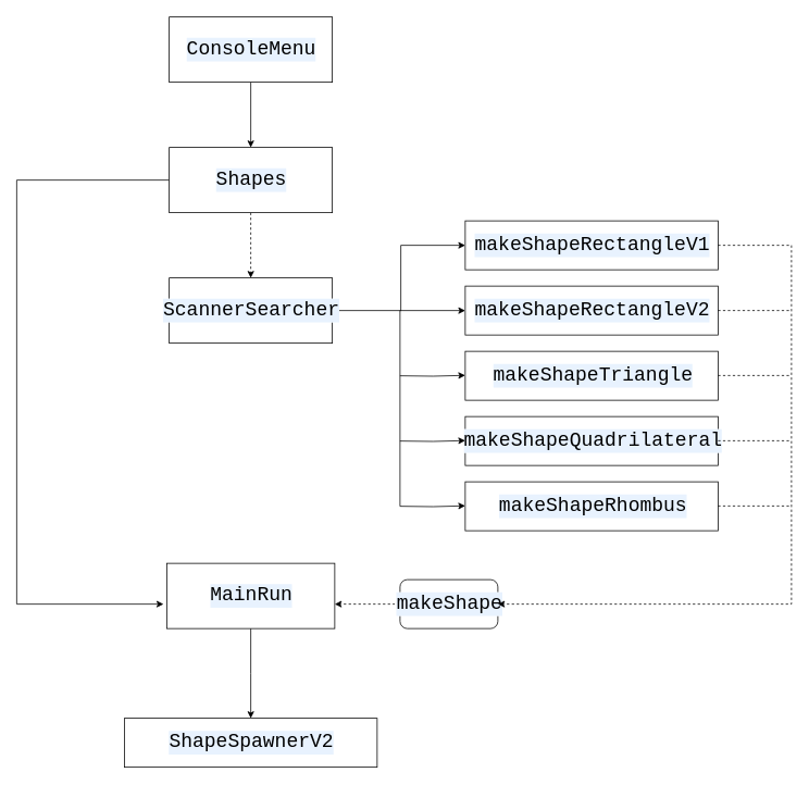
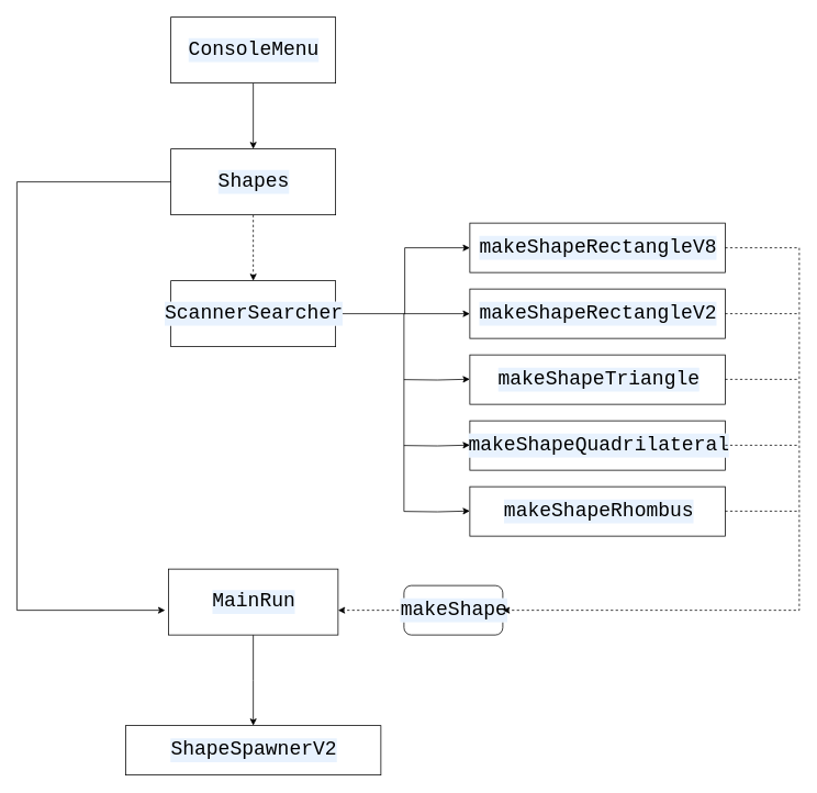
  <mxCell id="0" />
  <mxCell id="1" parent="0" />
  <mxCell id="2" value="" style="edgeStyle=orthogonalEdgeStyle;rounded=0;orthogonalLoop=1;jettySize=auto;html=1;" edge="1" parent="1" source="3" target="6"><mxGeometry relative="1" as="geometry" /></mxCell>
  <mxCell id="3" value="&lt;div style=&quot;background-color:#ffffff;padding:0px 0px 0px 2px;&quot;&gt;&lt;div style=&quot;font-family: &amp;quot;Courier New&amp;quot;; font-size: 18pt;&quot;&gt;&lt;p style=&quot;background-color:#e8f2fe;margin:0;&quot;&gt;ConsoleMenu&lt;/p&gt;&lt;/div&gt;&lt;/div&gt;" style="rounded=0;whiteSpace=wrap;html=1;" vertex="1" parent="1"><mxGeometry x="207" y="20" width="200" height="80" as="geometry" /></mxCell>
  <mxCell id="4" value="" style="edgeStyle=orthogonalEdgeStyle;rounded=0;orthogonalLoop=1;jettySize=auto;html=1;dashed=1;" edge="1" parent="1" source="6" target="9"><mxGeometry relative="1" as="geometry" /></mxCell>
  <mxCell id="5" value="" style="edgeStyle=orthogonalEdgeStyle;rounded=0;orthogonalLoop=1;jettySize=auto;html=1;" edge="1" parent="1" source="6"><mxGeometry relative="1" as="geometry"><mxPoint x="200" y="740" as="targetPoint" /><Array as="points"><mxPoint x="20" y="220" /></Array></mxGeometry></mxCell>
  <mxCell id="6" value="&lt;div style=&quot;background-color:#ffffff;padding:0px 0px 0px 2px;&quot;&gt;&lt;div style=&quot;font-family: &amp;quot;Courier New&amp;quot;; font-size: 18pt;&quot;&gt;&lt;p style=&quot;background-color:#e8f2fe;margin:0;&quot;&gt;Shapes&lt;/p&gt;&lt;/div&gt;&lt;/div&gt;" style="rounded=0;whiteSpace=wrap;html=1;" vertex="1" parent="1"><mxGeometry x="207" y="180" width="200" height="80" as="geometry" /></mxCell>
  <mxCell id="7" value="" style="edgeStyle=orthogonalEdgeStyle;rounded=0;orthogonalLoop=1;jettySize=auto;html=1;" edge="1" parent="1" target="14"><mxGeometry relative="1" as="geometry"><mxPoint x="490" y="620" as="sourcePoint" /><mxPoint x="490" y="310" as="targetPoint" /><Array as="points"><mxPoint x="491" y="380" /><mxPoint x="491" y="300" /></Array></mxGeometry></mxCell>
  <mxCell id="8" value="" style="edgeStyle=orthogonalEdgeStyle;rounded=0;orthogonalLoop=1;jettySize=auto;html=1;entryX=0;entryY=0.5;entryDx=0;entryDy=0;exitX=1;exitY=0.5;exitDx=0;exitDy=0;" edge="1" parent="1" source="9" target="15"><mxGeometry relative="1" as="geometry"><mxPoint x="490" y="380" as="sourcePoint" /><mxPoint x="547" y="380" as="targetPoint" /></mxGeometry></mxCell>
  <mxCell id="9" value="&lt;div style=&quot;background-color:#ffffff;padding:0px 0px 0px 2px;&quot;&gt;&lt;div style=&quot;font-family: &amp;quot;Courier New&amp;quot;; font-size: 18pt;&quot;&gt;&lt;p style=&quot;background-color:#e8f2fe;margin:0;&quot;&gt;ScannerSearcher&lt;/p&gt;&lt;/div&gt;&lt;/div&gt;" style="rounded=0;whiteSpace=wrap;html=1;" vertex="1" parent="1"><mxGeometry x="207" y="340" width="200" height="80" as="geometry" /></mxCell>
  <mxCell id="10" value="" style="edgeStyle=orthogonalEdgeStyle;rounded=0;orthogonalLoop=1;jettySize=auto;html=1;dashed=1;entryX=1;entryY=0.625;entryDx=0;entryDy=0;entryPerimeter=0;" edge="1" parent="1" source="11" target="13"><mxGeometry relative="1" as="geometry"><mxPoint x="420" y="740" as="targetPoint" /></mxGeometry></mxCell>
  <mxCell id="11" value="&lt;div style=&quot;background-color:#ffffff;padding:0px 0px 0px 2px;&quot;&gt;&lt;div style=&quot;font-family: &amp;quot;Courier New&amp;quot;; font-size: 18pt;&quot;&gt;&lt;p style=&quot;background-color:#e8f2fe;margin:0;&quot;&gt;makeShape&lt;/p&gt;&lt;/div&gt;&lt;/div&gt;" style="rounded=1;whiteSpace=wrap;html=1;" vertex="1" parent="1"><mxGeometry x="490" y="710" width="120" height="60" as="geometry" /></mxCell>
  <mxCell id="12" value="" style="edgeStyle=orthogonalEdgeStyle;rounded=0;orthogonalLoop=1;jettySize=auto;html=1;" edge="1" parent="1" source="13"><mxGeometry relative="1" as="geometry"><mxPoint x="307" y="880" as="targetPoint" /></mxGeometry></mxCell>
  <mxCell id="13" value="&lt;div style=&quot;background-color:#ffffff;padding:0px 0px 0px 2px;&quot;&gt;&lt;div style=&quot;font-family: &amp;quot;Courier New&amp;quot;; font-size: 18pt;&quot;&gt;&lt;p style=&quot;background-color:#e8f2fe;margin:0;&quot;&gt;MainRun&lt;/p&gt;&lt;/div&gt;&lt;/div&gt;" style="rounded=0;whiteSpace=wrap;html=1;" vertex="1" parent="1"><mxGeometry x="204" y="690" width="206" height="80" as="geometry" /></mxCell>
- <mxCell id="14" value="&lt;div style=&quot;background-color:#ffffff;padding:0px 0px 0px 2px;&quot;&gt;&lt;div style=&quot;font-family: &amp;quot;Courier New&amp;quot;; font-size: 18pt;&quot;&gt;&lt;p style=&quot;background-color:#e8f2fe;margin:0;&quot;&gt;makeShapeRectangleV1&lt;/p&gt;&lt;/div&gt;&lt;/div&gt;" style="rounded=0;whiteSpace=wrap;html=1;" vertex="1" parent="1"><mxGeometry x="570" y="270" width="310" height="60" as="geometry" /></mxCell>
+ <mxCell id="14" value="&lt;div style=&quot;background-color:#ffffff;padding:0px 0px 0px 2px;&quot;&gt;&lt;div style=&quot;font-family: &amp;quot;Courier New&amp;quot;; font-size: 18pt;&quot;&gt;&lt;p style=&quot;background-color:#e8f2fe;margin:0;&quot;&gt;makeShapeRectangleV8&lt;/p&gt;&lt;/div&gt;&lt;/div&gt;" style="rounded=0;whiteSpace=wrap;html=1;" vertex="1" parent="1"><mxGeometry x="570" y="270" width="310" height="60" as="geometry" /></mxCell>
  <mxCell id="15" value="&lt;div style=&quot;background-color:#ffffff;padding:0px 0px 0px 2px;&quot;&gt;&lt;div style=&quot;font-family: &amp;quot;Courier New&amp;quot;; font-size: 18pt;&quot;&gt;&lt;p style=&quot;background-color:#e8f2fe;margin:0;&quot;&gt;makeShapeRectangleV2&lt;/p&gt;&lt;/div&gt;&lt;/div&gt;" style="rounded=0;whiteSpace=wrap;html=1;" vertex="1" parent="1"><mxGeometry x="570" y="350" width="310" height="60" as="geometry" /></mxCell>
  <mxCell id="16" value="&lt;div style=&quot;background-color:#ffffff;padding:0px 0px 0px 2px;&quot;&gt;&lt;div style=&quot;font-family: &amp;quot;Courier New&amp;quot;; font-size: 18pt;&quot;&gt;&lt;div style=&quot;padding: 0px 0px 0px 2px;&quot;&gt;&lt;div style=&quot;font-size: 18pt;&quot;&gt;&lt;p style=&quot;background-color:#e8f2fe;margin:0;&quot;&gt;makeShapeTriangle&lt;/p&gt;&lt;/div&gt;&lt;/div&gt;&lt;/div&gt;&lt;/div&gt;" style="rounded=0;whiteSpace=wrap;html=1;" vertex="1" parent="1"><mxGeometry x="570" y="430" width="310" height="60" as="geometry" /></mxCell>
  <mxCell id="17" value="&lt;div style=&quot;background-color:#ffffff;padding:0px 0px 0px 2px;&quot;&gt;&lt;div style=&quot;font-family: &amp;quot;Courier New&amp;quot;; font-size: 18pt;&quot;&gt;&lt;div style=&quot;padding: 0px 0px 0px 2px;&quot;&gt;&lt;div style=&quot;font-size: 18pt;&quot;&gt;&lt;p style=&quot;background-color:#e8f2fe;margin:0;&quot;&gt;makeShapeQuadrilateral&lt;/p&gt;&lt;/div&gt;&lt;/div&gt;&lt;/div&gt;&lt;/div&gt;" style="rounded=0;whiteSpace=wrap;html=1;" vertex="1" parent="1"><mxGeometry x="570" y="510" width="310" height="60" as="geometry" /></mxCell>
  <mxCell id="18" value="&lt;div style=&quot;background-color:#ffffff;padding:0px 0px 0px 2px;&quot;&gt;&lt;div style=&quot;font-family: &amp;quot;Courier New&amp;quot;; font-size: 18pt;&quot;&gt;&lt;div style=&quot;padding: 0px 0px 0px 2px;&quot;&gt;&lt;div style=&quot;font-size: 18pt;&quot;&gt;&lt;p style=&quot;background-color:#e8f2fe;margin:0;&quot;&gt;makeShapeRhombus&lt;/p&gt;&lt;/div&gt;&lt;/div&gt;&lt;/div&gt;&lt;/div&gt;" style="rounded=0;whiteSpace=wrap;html=1;" vertex="1" parent="1"><mxGeometry x="570" y="590" width="310" height="60" as="geometry" /></mxCell>
  <mxCell id="19" value="" style="edgeStyle=orthogonalEdgeStyle;rounded=0;orthogonalLoop=1;jettySize=auto;html=1;entryX=0;entryY=0.5;entryDx=0;entryDy=0;" edge="1" parent="1"><mxGeometry relative="1" as="geometry"><mxPoint x="490" y="460" as="sourcePoint" /><mxPoint x="570" y="459.5" as="targetPoint" /></mxGeometry></mxCell>
  <mxCell id="20" value="" style="edgeStyle=orthogonalEdgeStyle;rounded=0;orthogonalLoop=1;jettySize=auto;html=1;entryX=0;entryY=0.5;entryDx=0;entryDy=0;" edge="1" parent="1"><mxGeometry relative="1" as="geometry"><mxPoint x="490" y="540" as="sourcePoint" /><mxPoint x="570" y="539.5" as="targetPoint" /></mxGeometry></mxCell>
  <mxCell id="21" value="" style="edgeStyle=orthogonalEdgeStyle;rounded=0;orthogonalLoop=1;jettySize=auto;html=1;entryX=0;entryY=0.5;entryDx=0;entryDy=0;" edge="1" parent="1"><mxGeometry relative="1" as="geometry"><mxPoint x="490" y="620" as="sourcePoint" /><mxPoint x="570" y="619.5" as="targetPoint" /></mxGeometry></mxCell>
  <mxCell id="22" value="" style="edgeStyle=orthogonalEdgeStyle;rounded=0;orthogonalLoop=1;jettySize=auto;html=1;dashed=1;" edge="1" parent="1" target="11"><mxGeometry relative="1" as="geometry"><mxPoint x="880" y="300.01" as="sourcePoint" /><mxPoint x="790" y="740" as="targetPoint" /><Array as="points"><mxPoint x="970" y="300" /><mxPoint x="970" y="740" /></Array></mxGeometry></mxCell>
  <mxCell id="23" value="" style="edgeStyle=orthogonalEdgeStyle;rounded=0;orthogonalLoop=1;jettySize=auto;html=1;dashed=1;endArrow=none;endFill=0;" edge="1" parent="1"><mxGeometry relative="1" as="geometry"><mxPoint x="880" y="379.98" as="sourcePoint" /><mxPoint x="970" y="380" as="targetPoint" /></mxGeometry></mxCell>
  <mxCell id="24" value="" style="edgeStyle=orthogonalEdgeStyle;rounded=0;orthogonalLoop=1;jettySize=auto;html=1;dashed=1;endArrow=none;endFill=0;" edge="1" parent="1"><mxGeometry relative="1" as="geometry"><mxPoint x="880" y="459.67" as="sourcePoint" /><mxPoint x="970" y="459.69" as="targetPoint" /></mxGeometry></mxCell>
  <mxCell id="25" value="" style="edgeStyle=orthogonalEdgeStyle;rounded=0;orthogonalLoop=1;jettySize=auto;html=1;dashed=1;endArrow=none;endFill=0;" edge="1" parent="1"><mxGeometry relative="1" as="geometry"><mxPoint x="880" y="539.67" as="sourcePoint" /><mxPoint x="970" y="539.69" as="targetPoint" /></mxGeometry></mxCell>
  <mxCell id="26" value="" style="edgeStyle=orthogonalEdgeStyle;rounded=0;orthogonalLoop=1;jettySize=auto;html=1;dashed=1;endArrow=none;endFill=0;" edge="1" parent="1"><mxGeometry relative="1" as="geometry"><mxPoint x="880" y="619.67" as="sourcePoint" /><mxPoint x="970" y="619.69" as="targetPoint" /></mxGeometry></mxCell>
  <mxCell id="27" value="&lt;div style=&quot;background-color:#ffffff;padding:0px 0px 0px 2px;&quot;&gt;&lt;div style=&quot;font-family: &amp;quot;Courier New&amp;quot;; font-size: 18pt;&quot;&gt;&lt;p style=&quot;background-color:#e8f2fe;margin:0;&quot;&gt;ShapeSpawnerV2&lt;/p&gt;&lt;/div&gt;&lt;/div&gt;" style="rounded=0;whiteSpace=wrap;html=1;" vertex="1" parent="1"><mxGeometry x="152" y="880" width="310" height="60" as="geometry" /></mxCell>
